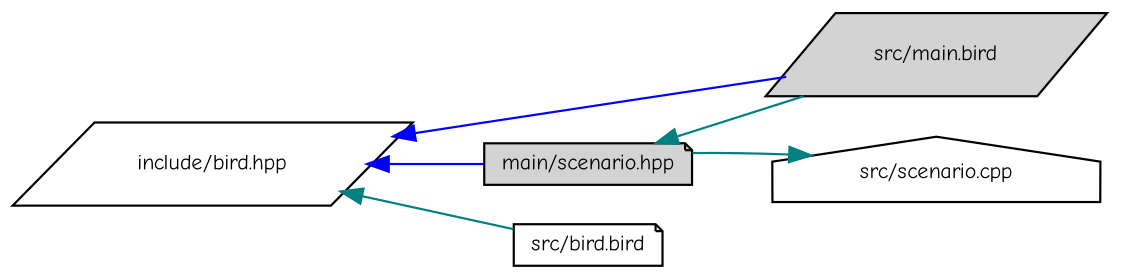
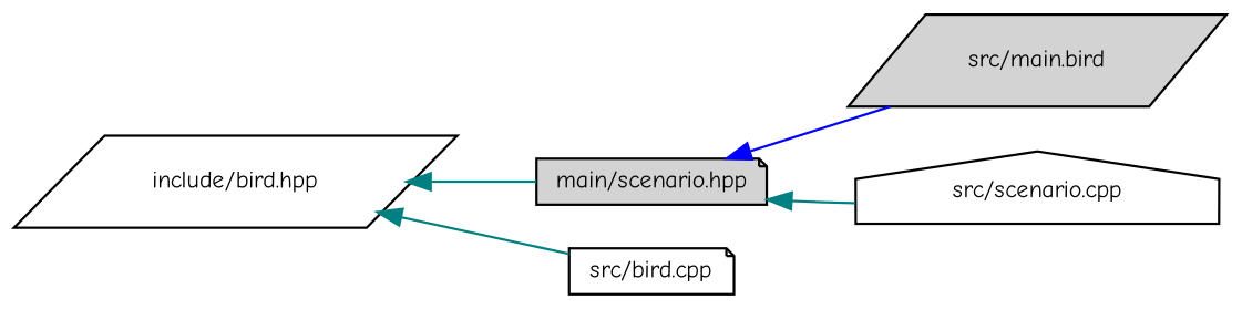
  digraph {
    fontname="Comic Neue"
    rankdir=LR
    node [color=black fillcolor=white fontname="Comic Neue" fontsize=10 shape=parallelogram style=filled]
    edge [color=blue dir=back fontname="Comic Neue" fontsize=10 labelfontname=Helvetica labelfontsize=10 style=solid]
    n1 [fontcolor=black height=0.2 label="include/bird.hpp" width=0.4]
    n2 [fillcolor=lightgrey height=0.2 label="main/scenario.hpp" shape=note width=0.4]
    n3 [fillcolor=lightgrey height=0.2 label="src/main.bird" width=0.4]
-   n4 [height=0.2 label="src/bird.bird" shape=note width=0.4]
+   n4 [height=0.2 label="src/bird.cpp" shape=note width=0.4]
    n5 [height=0.2 label="src/scenario.cpp" shape=house width=0.4]
-   n1 -> n2
-   n1 -> n3
+   n1 -> n2 [color=teal]
    n1 -> n4 [color=teal]
-   n2 -> n3 [color=teal]
-   n5 -> n2 [color=teal]
+   n2 -> n3
+   n2 -> n5 [color=teal]
  }
